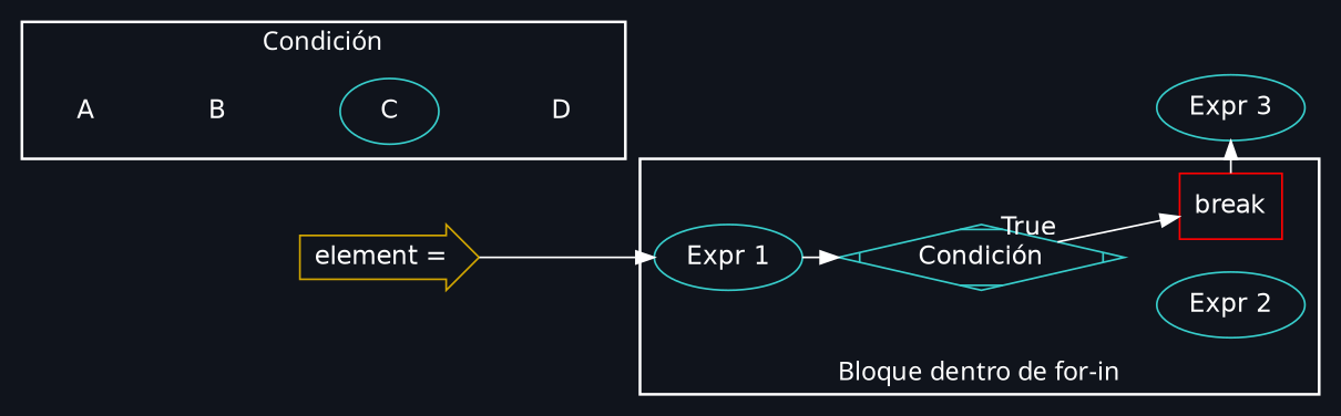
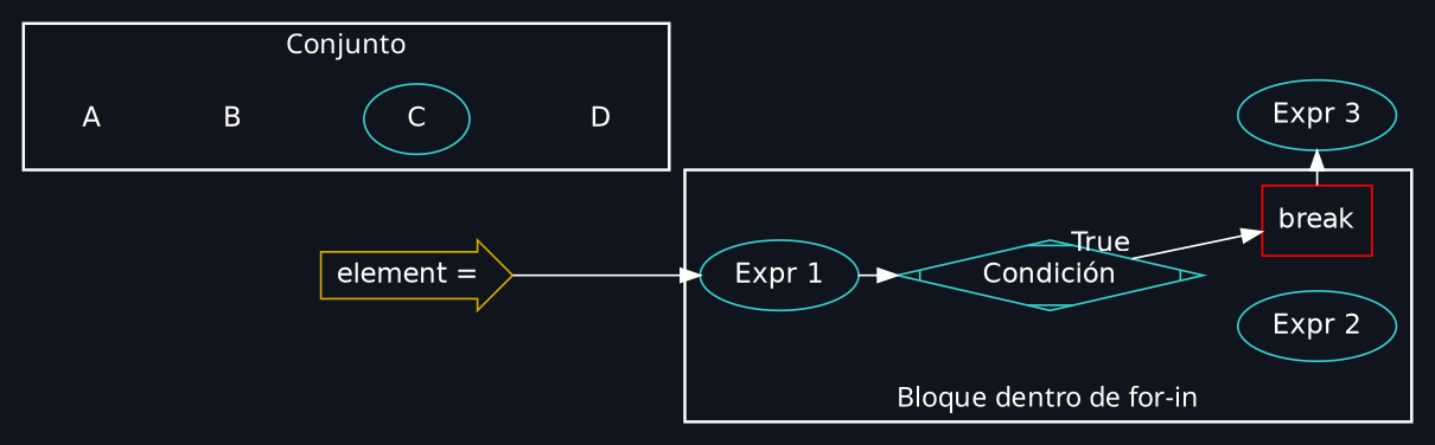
  digraph {
    bgcolor="#10141c"
    color=white
    fontcolor=white
    fontname=Monserrat
    newrank=true
    penwidth=1.5
    rankdir=LR
    node [color="#37CDCB" fontcolor=white fontname=helvetica]
    edge [color=white fontcolor=white fontname=helvetica style=invis]
    n1 [color="#D2A600" label="element =  " shape=rarrow]
    n2 [label=C]
    anchor [style=invis]
    n4 [label="Expr 1"]
    n5 [label="Expr 2"]
    break [color=red shape=box]
    n7 [label="Expr 3"]
    n8 [label=D penwidth=0]
    n9 [label=A penwidth=0]
    n10 [label=B penwidth=0]
    n11 [label="Condición" shape=Mdiamond]
    subgraph sub_1 {
      rank=same
      n1
      n2
    }
    subgraph sub_2 {
      rank=same
      anchor
      n4
    }
    subgraph sub_3 {
      rank=same
      n5
      break
      n7
    }
    subgraph cluster_4 {
-     label="Condición"
+     label=Conjunto
      labelloc=t
      ranksep=0.5
      n2
      n8
      n9
      n10
    }
    subgraph cluster_5 {
      label="Bloque dentro de for-in"
      labelloc=b
      n4
      n5
      break
      n11
    }
    n1 -> n4 [style=""]
    n2 -> n8
    n4 -> n11 [style=""]
    break -> n7 [style=""]
    n8 -> anchor
    n9 -> n10
    n10 -> n2
    n11 -> n5 [labelfloat=t taillabel=False]
    n11 -> break [labelfloat=t taillabel=True style=""]
  }
